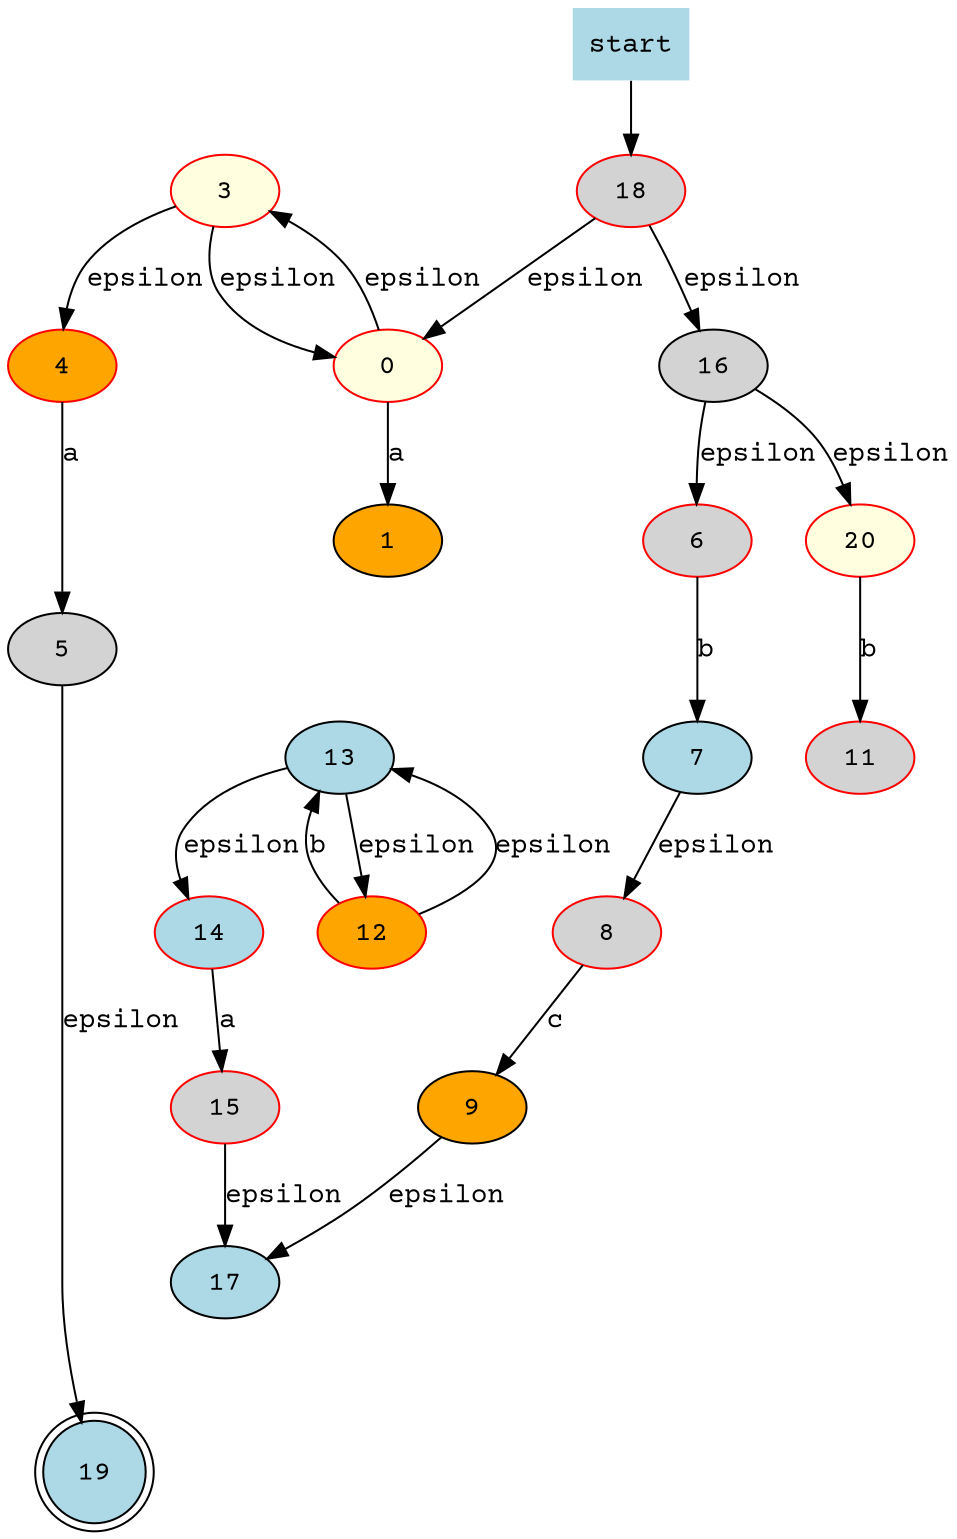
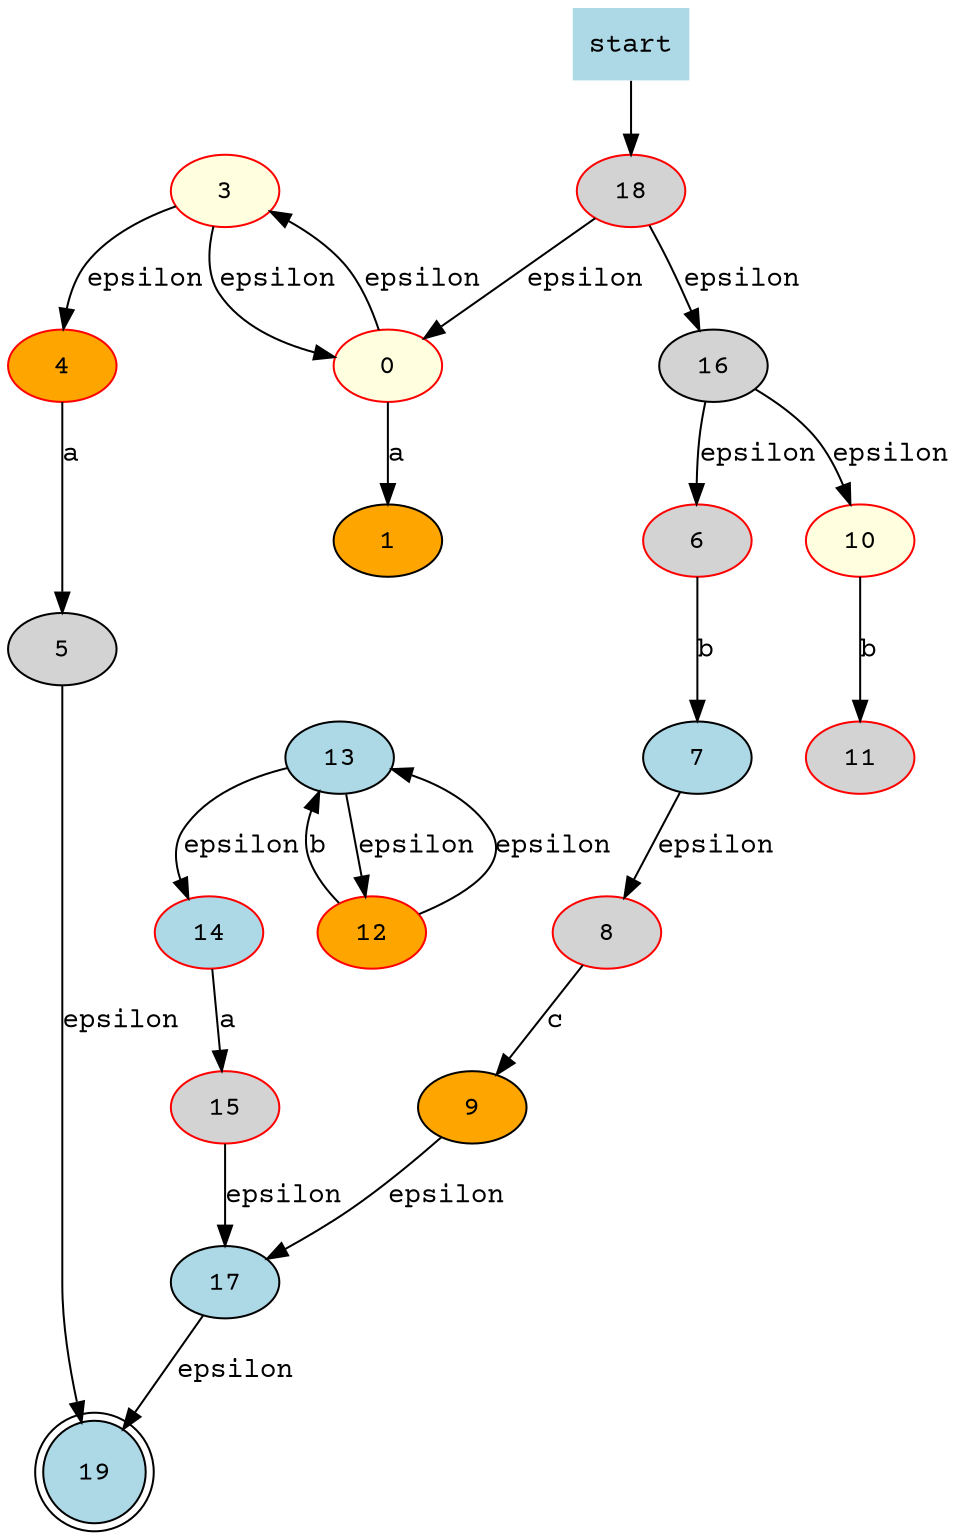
  digraph {
    fontname="Courier Prime"
    node [color=red fillcolor=lightgrey fontname="Courier Prime" style=filled]
    edge [fontname="Courier Prime"]
    19 [color=black fillcolor=lightblue shape=doublecircle]
    start [color=black fillcolor=lightblue shape=none]
    18
    0 [fillcolor=lightyellow]
    16 [color=black]
    1 [color=black fillcolor=orange]
    3 [fillcolor=lightyellow]
    6
-   10 [fillcolor=lightyellow label=20]
+   10 [fillcolor=lightyellow]
    4 [fillcolor=orange]
    5 [color=black]
    12 [fillcolor=orange]
    13 [color=black fillcolor=lightblue]
    14 [fillcolor=lightblue]
    15
    7 [color=black fillcolor=lightblue]
    11
    8
    9 [color=black fillcolor=orange]
    17 [color=black fillcolor=lightblue]
    start -> 18
    18 -> 0 [label=epsilon]
    18 -> 16 [label=epsilon]
    0 -> 1 [label=a]
    0 -> 3 [label=epsilon]
    16 -> 6 [label=epsilon]
    16 -> 10 [label=epsilon]
    3 -> 0 [label=epsilon]
    3 -> 4 [label=epsilon]
    6 -> 7 [label=b]
    10 -> 11 [label=b]
    4 -> 5 [label=a]
    5 -> 19 [label=epsilon]
    12 -> 13 [label=epsilon]
    12 -> 13 [label=b]
    13 -> 12 [label=epsilon]
    13 -> 14 [label=epsilon]
    14 -> 15 [label=a]
    15 -> 17 [label=epsilon]
    7 -> 8 [label=epsilon]
    8 -> 9 [label=c]
    9 -> 17 [label=epsilon]
+   17 -> 19 [label=epsilon]
  }
